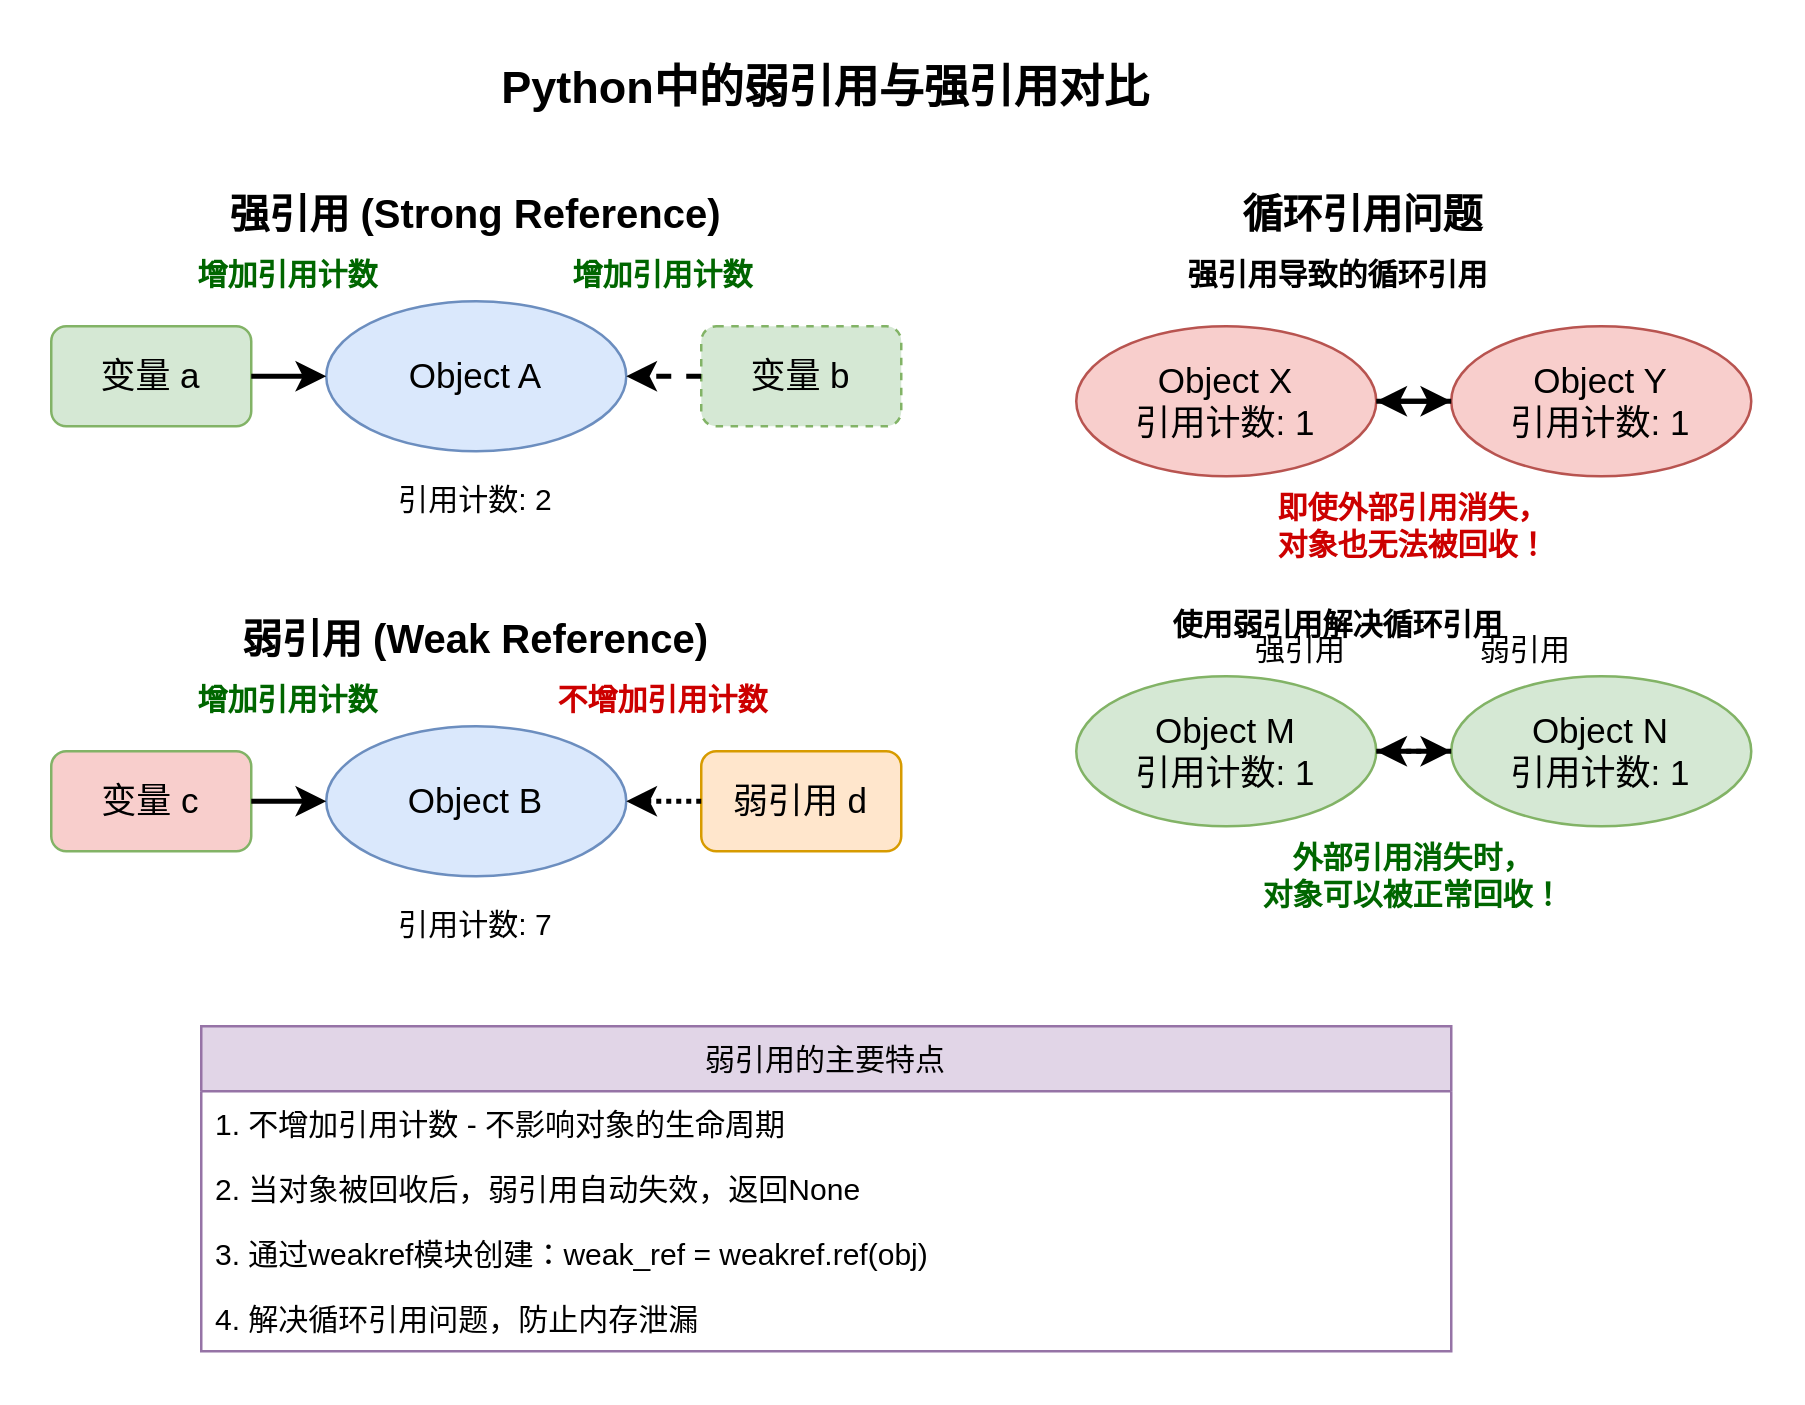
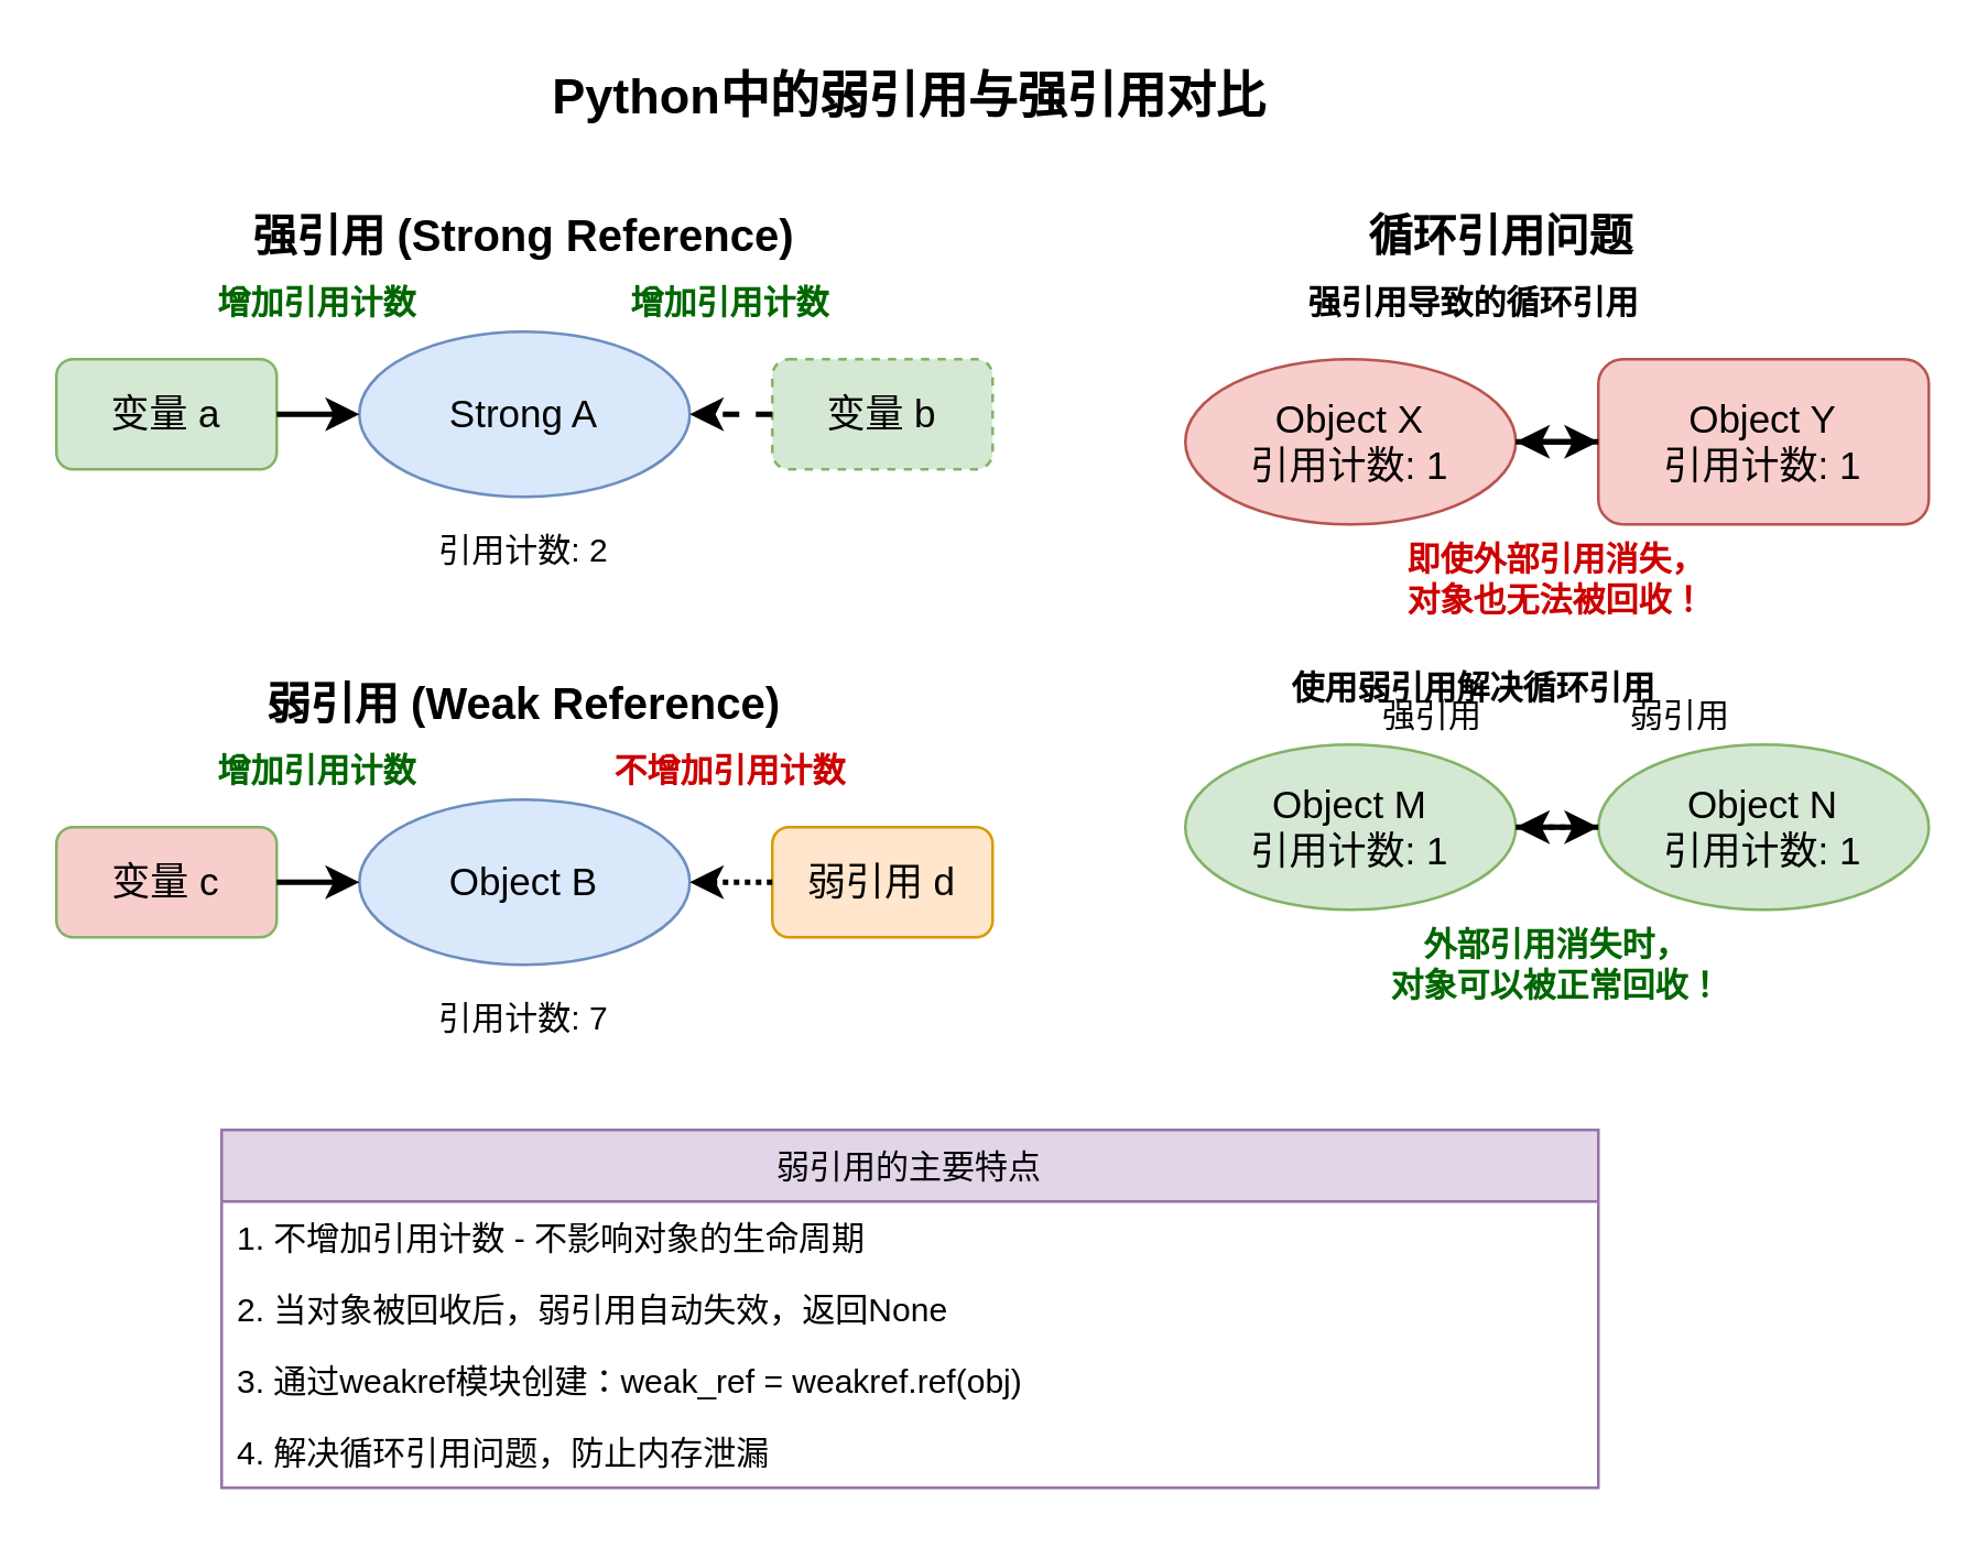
  <mxCell id="0" />
  <mxCell id="1" parent="0" />
  <mxCell id="2" value="Python中的弱引用与强引用对比" style="text;html=1;strokeColor=none;fillColor=none;align=center;verticalAlign=middle;whiteSpace=wrap;rounded=0;fontSize=18;fontStyle=1" vertex="1" parent="1"><mxGeometry x="80" y="20" width="500" height="30" as="geometry" /></mxCell>
  <mxCell id="3" value="强引用 (Strong Reference)" style="text;html=1;strokeColor=none;fillColor=none;align=center;verticalAlign=middle;whiteSpace=wrap;rounded=0;fontSize=16;fontStyle=1" vertex="1" parent="1"><mxGeometry x="80" y="70" width="220" height="30" as="geometry" /></mxCell>
- <mxCell id="4" value="Object A" style="ellipse;whiteSpace=wrap;html=1;fillColor=#dae8fc;strokeColor=#6c8ebf;fontSize=14;" vertex="1" parent="1"><mxGeometry x="130" y="120" width="120" height="60" as="geometry" /></mxCell>
+ <mxCell id="4" value="Strong A" style="ellipse;whiteSpace=wrap;html=1;fillColor=#dae8fc;strokeColor=#6c8ebf;fontSize=14;" vertex="1" parent="1"><mxGeometry x="130" y="120" width="120" height="60" as="geometry" /></mxCell>
  <mxCell id="5" value="引用计数: 2" style="text;html=1;strokeColor=none;fillColor=none;align=center;verticalAlign=middle;whiteSpace=wrap;rounded=0;" vertex="1" parent="1"><mxGeometry x="130" y="190" width="120" height="20" as="geometry" /></mxCell>
  <mxCell id="6" value="变量 a" style="rounded=1;whiteSpace=wrap;html=1;fillColor=#d5e8d4;strokeColor=#82b366;fontSize=14;" vertex="1" parent="1"><mxGeometry x="20" y="130" width="80" height="40" as="geometry" /></mxCell>
  <mxCell id="7" value="变量 b" style="rounded=1;whiteSpace=wrap;html=1;fillColor=#d5e8d4;strokeColor=#82b366;fontSize=14;dashed=1;" vertex="1" parent="1"><mxGeometry x="280" y="130" width="80" height="40" as="geometry" /></mxCell>
  <mxCell id="8" value="" style="endArrow=classic;html=1;exitX=1;exitY=0.5;exitDx=0;exitDy=0;entryX=0;entryY=0.5;entryDx=0;entryDy=0;strokeWidth=2;" edge="1" parent="1" source="6" target="4"><mxGeometry width="50" height="50" relative="1" as="geometry"><mxPoint x="300" y="330" as="sourcePoint" /><mxPoint x="350" y="280" as="targetPoint" /></mxGeometry></mxCell>
  <mxCell id="9" value="" style="endArrow=classic;html=1;exitX=0;exitY=0.5;exitDx=0;exitDy=0;entryX=1;entryY=0.5;entryDx=0;entryDy=0;strokeWidth=2;dashed=1;" edge="1" parent="1" source="7" target="4"><mxGeometry width="50" height="50" relative="1" as="geometry"><mxPoint x="300" y="330" as="sourcePoint" /><mxPoint x="350" y="280" as="targetPoint" /></mxGeometry></mxCell>
  <mxCell id="10" value="增加引用计数" style="text;html=1;strokeColor=none;fillColor=none;align=center;verticalAlign=middle;whiteSpace=wrap;rounded=0;fontColor=#006600;fontStyle=1" vertex="1" parent="1"><mxGeometry x="70" y="100" width="90" height="20" as="geometry" /></mxCell>
  <mxCell id="11" value="增加引用计数" style="text;html=1;strokeColor=none;fillColor=none;align=center;verticalAlign=middle;whiteSpace=wrap;rounded=0;fontColor=#006600;fontStyle=1" vertex="1" parent="1"><mxGeometry x="220" y="100" width="90" height="20" as="geometry" /></mxCell>
  <mxCell id="12" value="弱引用 (Weak Reference)" style="text;html=1;strokeColor=none;fillColor=none;align=center;verticalAlign=middle;whiteSpace=wrap;rounded=0;fontSize=16;fontStyle=1" vertex="1" parent="1"><mxGeometry x="80" y="240" width="220" height="30" as="geometry" /></mxCell>
  <mxCell id="13" value="Object B" style="ellipse;whiteSpace=wrap;html=1;fillColor=#dae8fc;strokeColor=#6c8ebf;fontSize=14;" vertex="1" parent="1"><mxGeometry x="130" y="290" width="120" height="60" as="geometry" /></mxCell>
  <mxCell id="14" value="引用计数: 7" style="text;html=1;strokeColor=none;fillColor=none;align=center;verticalAlign=middle;whiteSpace=wrap;rounded=0;" vertex="1" parent="1"><mxGeometry x="130" y="360" width="120" height="20" as="geometry" /></mxCell>
  <mxCell id="15" value="变量 c" style="rounded=1;whiteSpace=wrap;html=1;fillColor=#f8cecc;strokeColor=#82b366;fontSize=14;" vertex="1" parent="1"><mxGeometry x="20" y="300" width="80" height="40" as="geometry" /></mxCell>
  <mxCell id="16" value="弱引用 d" style="rounded=1;whiteSpace=wrap;html=1;fillColor=#ffe6cc;strokeColor=#d79b00;fontSize=14;" vertex="1" parent="1"><mxGeometry x="280" y="300" width="80" height="40" as="geometry" /></mxCell>
  <mxCell id="17" value="" style="endArrow=classic;html=1;exitX=1;exitY=0.5;exitDx=0;exitDy=0;entryX=0;entryY=0.5;entryDx=0;entryDy=0;strokeWidth=2;" edge="1" parent="1" source="15" target="13"><mxGeometry width="50" height="50" relative="1" as="geometry"><mxPoint x="300" y="500" as="sourcePoint" /><mxPoint x="350" y="450" as="targetPoint" /></mxGeometry></mxCell>
  <mxCell id="18" value="" style="endArrow=classic;html=1;exitX=0;exitY=0.5;exitDx=0;exitDy=0;entryX=1;entryY=0.5;entryDx=0;entryDy=0;strokeWidth=2;dashed=1;dashPattern=1 1;" edge="1" parent="1" source="16" target="13"><mxGeometry width="50" height="50" relative="1" as="geometry"><mxPoint x="300" y="500" as="sourcePoint" /><mxPoint x="350" y="450" as="targetPoint" /></mxGeometry></mxCell>
  <mxCell id="19" value="增加引用计数" style="text;html=1;strokeColor=none;fillColor=none;align=center;verticalAlign=middle;whiteSpace=wrap;rounded=0;fontColor=#006600;fontStyle=1" vertex="1" parent="1"><mxGeometry x="70" y="270" width="90" height="20" as="geometry" /></mxCell>
  <mxCell id="20" value="不增加引用计数" style="text;html=1;strokeColor=none;fillColor=none;align=center;verticalAlign=middle;whiteSpace=wrap;rounded=0;fontColor=#CC0000;fontStyle=1" vertex="1" parent="1"><mxGeometry x="210" y="270" width="110" height="20" as="geometry" /></mxCell>
  <mxCell id="21" value="循环引用问题" style="text;html=1;strokeColor=none;fillColor=none;align=center;verticalAlign=middle;whiteSpace=wrap;rounded=0;fontSize=16;fontStyle=1" vertex="1" parent="1"><mxGeometry x="470" y="70" width="150" height="30" as="geometry" /></mxCell>
  <mxCell id="22" value="强引用导致的循环引用" style="text;html=1;strokeColor=none;fillColor=none;align=center;verticalAlign=middle;whiteSpace=wrap;rounded=0;fontStyle=1" vertex="1" parent="1"><mxGeometry x="460" y="100" width="150" height="20" as="geometry" /></mxCell>
  <mxCell id="23" value="Object X&#10;引用计数: 1" style="ellipse;whiteSpace=wrap;html=1;fillColor=#f8cecc;strokeColor=#b85450;fontSize=14;" vertex="1" parent="1"><mxGeometry x="430" y="130" width="120" height="60" as="geometry" /></mxCell>
- <mxCell id="24" value="Object Y&#10;引用计数: 1" style="ellipse;whiteSpace=wrap;html=1;fillColor=#f8cecc;strokeColor=#b85450;fontSize=14;" vertex="1" parent="1"><mxGeometry x="580" y="130" width="120" height="60" as="geometry" /></mxCell>
+ <mxCell id="24" value="Object Y&#10;引用计数: 1" style="whiteSpace=wrap;html=1;fillColor=#f8cecc;strokeColor=#b85450;fontSize=14;rounded=1;" vertex="1" parent="1"><mxGeometry x="580" y="130" width="120" height="60" as="geometry" /></mxCell>
  <mxCell id="25" value="" style="endArrow=classic;html=1;exitX=1;exitY=0.5;exitDx=0;exitDy=0;entryX=0;entryY=0.5;entryDx=0;entryDy=0;strokeWidth=2;" edge="1" parent="1" source="23" target="24"><mxGeometry width="50" height="50" relative="1" as="geometry"><mxPoint x="300" y="370" as="sourcePoint" /><mxPoint x="350" y="320" as="targetPoint" /></mxGeometry></mxCell>
  <mxCell id="26" value="" style="endArrow=classic;html=1;exitX=0;exitY=0.5;exitDx=0;exitDy=0;entryX=1;entryY=0.5;entryDx=0;entryDy=0;strokeWidth=2;" edge="1" parent="1" source="24" target="23"><mxGeometry width="50" height="50" relative="1" as="geometry"><mxPoint x="300" y="370" as="sourcePoint" /><mxPoint x="350" y="320" as="targetPoint" /></mxGeometry></mxCell>
  <mxCell id="27" value="即使外部引用消失，&#10;对象也无法被回收！" style="text;html=1;strokeColor=none;fillColor=none;align=center;verticalAlign=middle;whiteSpace=wrap;rounded=0;fontColor=#CC0000;fontStyle=1" vertex="1" parent="1"><mxGeometry x="475" y="190" width="180" height="40" as="geometry" /></mxCell>
  <mxCell id="28" value="使用弱引用解决循环引用" style="text;html=1;strokeColor=none;fillColor=none;align=center;verticalAlign=middle;whiteSpace=wrap;rounded=0;fontStyle=1" vertex="1" parent="1"><mxGeometry x="460" y="240" width="150" height="20" as="geometry" /></mxCell>
  <mxCell id="29" value="Object M&#10;引用计数: 1" style="ellipse;whiteSpace=wrap;html=1;fillColor=#d5e8d4;strokeColor=#82b366;fontSize=14;" vertex="1" parent="1"><mxGeometry x="430" y="270" width="120" height="60" as="geometry" /></mxCell>
  <mxCell id="30" value="Object N&#10;引用计数: 1" style="ellipse;whiteSpace=wrap;html=1;fillColor=#d5e8d4;strokeColor=#82b366;fontSize=14;" vertex="1" parent="1"><mxGeometry x="580" y="270" width="120" height="60" as="geometry" /></mxCell>
  <mxCell id="31" value="" style="endArrow=classic;html=1;exitX=1;exitY=0.5;exitDx=0;exitDy=0;entryX=0;entryY=0.5;entryDx=0;entryDy=0;strokeWidth=2;" edge="1" parent="1" source="29" target="30"><mxGeometry width="50" height="50" relative="1" as="geometry"><mxPoint x="300" y="510" as="sourcePoint" /><mxPoint x="350" y="460" as="targetPoint" /></mxGeometry></mxCell>
  <mxCell id="32" value="" style="endArrow=classic;html=1;exitX=0;exitY=0.5;exitDx=0;exitDy=0;entryX=1;entryY=0.5;entryDx=0;entryDy=0;strokeWidth=2;dashed=1;dashPattern=1 1;" edge="1" parent="1" source="30" target="29"><mxGeometry width="50" height="50" relative="1" as="geometry"><mxPoint x="300" y="510" as="sourcePoint" /><mxPoint x="350" y="460" as="targetPoint" /></mxGeometry></mxCell>
  <mxCell id="33" value="强引用" style="text;html=1;strokeColor=none;fillColor=none;align=center;verticalAlign=middle;whiteSpace=wrap;rounded=0;" vertex="1" parent="1"><mxGeometry x="490" y="250" width="60" height="20" as="geometry" /></mxCell>
  <mxCell id="34" value="弱引用" style="text;html=1;strokeColor=none;fillColor=none;align=center;verticalAlign=middle;whiteSpace=wrap;rounded=0;" vertex="1" parent="1"><mxGeometry x="580" y="250" width="60" height="20" as="geometry" /></mxCell>
  <mxCell id="35" value="外部引用消失时，&#10;对象可以被正常回收！" style="text;html=1;strokeColor=none;fillColor=none;align=center;verticalAlign=middle;whiteSpace=wrap;rounded=0;fontColor=#006600;fontStyle=1" vertex="1" parent="1"><mxGeometry x="475" y="330" width="180" height="40" as="geometry" /></mxCell>
  <mxCell id="36" value="弱引用的主要特点" style="swimlane;fontStyle=0;childLayout=stackLayout;horizontal=1;startSize=26;fillColor=#e1d5e7;horizontalStack=0;resizeParent=1;resizeParentMax=0;resizeLast=0;collapsible=1;marginBottom=0;strokeColor=#9673a6;" vertex="1" parent="1"><mxGeometry x="80" y="410" width="500" height="130" as="geometry" /></mxCell>
  <mxCell id="37" value="1. 不增加引用计数 - 不影响对象的生命周期" style="text;strokeColor=none;fillColor=none;align=left;verticalAlign=top;spacingLeft=4;spacingRight=4;overflow=hidden;rotatable=0;points=[[0,0.5],[1,0.5]];portConstraint=eastwest;" vertex="1" parent="36"><mxGeometry y="26" width="500" height="26" as="geometry" /></mxCell>
  <mxCell id="38" value="2. 当对象被回收后，弱引用自动失效，返回None" style="text;strokeColor=none;fillColor=none;align=left;verticalAlign=top;spacingLeft=4;spacingRight=4;overflow=hidden;rotatable=0;points=[[0,0.5],[1,0.5]];portConstraint=eastwest;" vertex="1" parent="36"><mxGeometry y="52" width="500" height="26" as="geometry" /></mxCell>
  <mxCell id="39" value="3. 通过weakref模块创建：weak_ref = weakref.ref(obj)" style="text;strokeColor=none;fillColor=none;align=left;verticalAlign=top;spacingLeft=4;spacingRight=4;overflow=hidden;rotatable=0;points=[[0,0.5],[1,0.5]];portConstraint=eastwest;" vertex="1" parent="36"><mxGeometry y="78" width="500" height="26" as="geometry" /></mxCell>
  <mxCell id="40" value="4. 解决循环引用问题，防止内存泄漏" style="text;strokeColor=none;fillColor=none;align=left;verticalAlign=top;spacingLeft=4;spacingRight=4;overflow=hidden;rotatable=0;points=[[0,0.5],[1,0.5]];portConstraint=eastwest;" vertex="1" parent="36"><mxGeometry y="104" width="500" height="26" as="geometry" /></mxCell>
